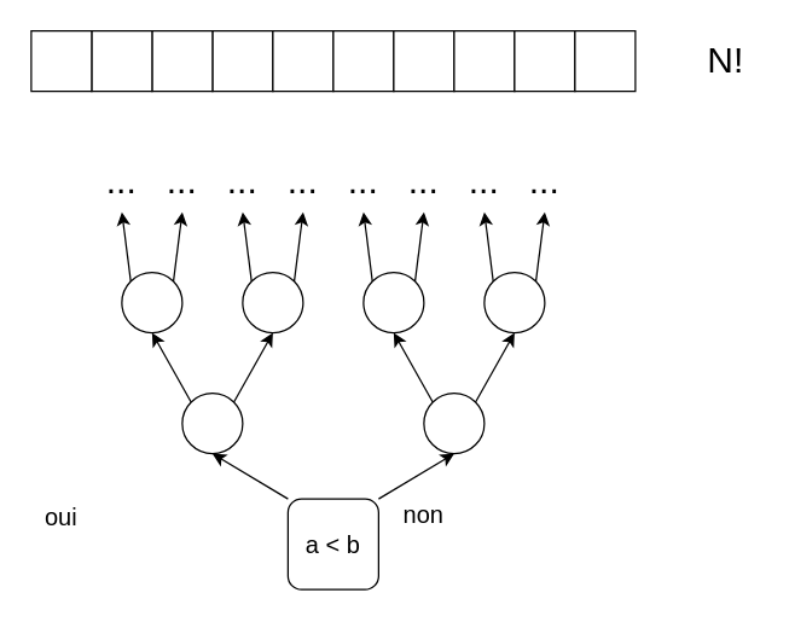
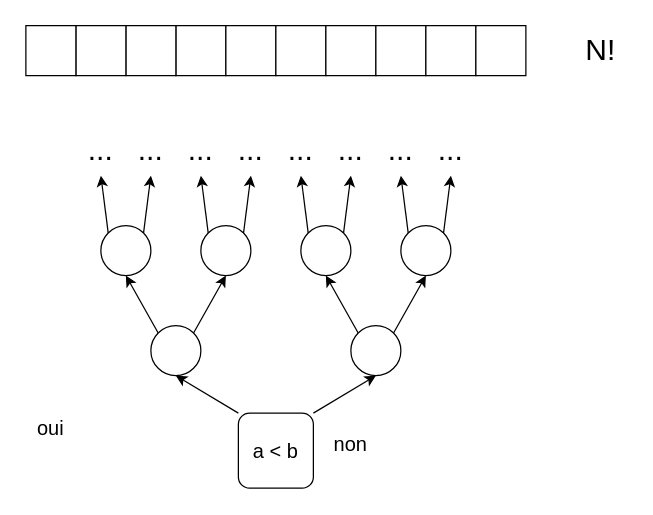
  <mxCell id="0" />
  <mxCell id="1" parent="0" />
  <mxCell id="2" value="" style="rounded=0;whiteSpace=wrap;html=1;" vertex="1" parent="1"><mxGeometry x="140" width="40" height="40" as="geometry" y="20" /></mxCell>
  <mxCell id="3" value="" style="rounded=0;whiteSpace=wrap;html=1;" vertex="1" parent="1"><mxGeometry x="180" width="40" height="40" as="geometry" y="20" /></mxCell>
  <mxCell id="4" value="" style="rounded=0;whiteSpace=wrap;html=1;" vertex="1" parent="1"><mxGeometry x="220" width="40" height="40" as="geometry" y="20" /></mxCell>
  <mxCell id="5" value="" style="rounded=0;whiteSpace=wrap;html=1;" vertex="1" parent="1"><mxGeometry x="260" width="40" height="40" as="geometry" y="20" /></mxCell>
  <mxCell id="6" value="&lt;font style=&quot;font-size: 16px&quot;&gt;a &amp;lt; b&lt;/font&gt;" style="whiteSpace=wrap;html=1;aspect=fixed;rounded=1;" vertex="1" parent="1"><mxGeometry x="190" y="330" width="60" height="60" as="geometry" /></mxCell>
  <mxCell id="7" value="" style="ellipse;whiteSpace=wrap;html=1;aspect=fixed;" vertex="1" parent="1"><mxGeometry x="120" y="260" width="40" height="40" as="geometry" /></mxCell>
  <mxCell id="8" value="" style="ellipse;whiteSpace=wrap;html=1;aspect=fixed;" vertex="1" parent="1"><mxGeometry x="80" y="180" width="40" height="40" as="geometry" /></mxCell>
  <mxCell id="9" value="" style="ellipse;whiteSpace=wrap;html=1;aspect=fixed;" vertex="1" parent="1"><mxGeometry x="160" y="180" width="40" height="40" as="geometry" /></mxCell>
  <mxCell id="10" value="" style="endArrow=classic;html=1;exitX=0;exitY=0;exitDx=0;exitDy=0;entryX=0.5;entryY=1;entryDx=0;entryDy=0;" edge="1" parent="1" source="6" target="7"><mxGeometry width="50" height="50" relative="1" as="geometry"><mxPoint x="330" y="450" as="sourcePoint" /><mxPoint x="380" y="400" as="targetPoint" /></mxGeometry></mxCell>
  <mxCell id="11" value="" style="endArrow=classic;html=1;exitX=1;exitY=0;exitDx=0;exitDy=0;entryX=0.5;entryY=1;entryDx=0;entryDy=0;" edge="1" parent="1" source="7" target="9"><mxGeometry width="50" height="50" relative="1" as="geometry"><mxPoint x="330" y="450" as="sourcePoint" /><mxPoint x="380" y="400" as="targetPoint" /></mxGeometry></mxCell>
  <mxCell id="12" value="" style="endArrow=classic;html=1;exitX=0;exitY=0;exitDx=0;exitDy=0;entryX=0.5;entryY=1;entryDx=0;entryDy=0;" edge="1" parent="1" source="7" target="8"><mxGeometry width="50" height="50" relative="1" as="geometry"><mxPoint x="330" y="450" as="sourcePoint" /><mxPoint x="380" y="400" as="targetPoint" /></mxGeometry></mxCell>
  <mxCell id="13" value="" style="ellipse;whiteSpace=wrap;html=1;aspect=fixed;" vertex="1" parent="1"><mxGeometry x="280" y="260" width="40" height="40" as="geometry" /></mxCell>
  <mxCell id="14" value="" style="ellipse;whiteSpace=wrap;html=1;aspect=fixed;" vertex="1" parent="1"><mxGeometry x="240" y="180" width="40" height="40" as="geometry" /></mxCell>
  <mxCell id="15" value="" style="ellipse;whiteSpace=wrap;html=1;aspect=fixed;" vertex="1" parent="1"><mxGeometry x="320" y="180" width="40" height="40" as="geometry" /></mxCell>
  <mxCell id="16" value="" style="endArrow=classic;html=1;exitX=1;exitY=0;exitDx=0;exitDy=0;entryX=0.5;entryY=1;entryDx=0;entryDy=0;" edge="1" parent="1" source="13" target="15"><mxGeometry width="50" height="50" relative="1" as="geometry"><mxPoint x="490" y="450" as="sourcePoint" /><mxPoint x="540" y="400" as="targetPoint" /></mxGeometry></mxCell>
  <mxCell id="17" value="" style="endArrow=classic;html=1;exitX=0;exitY=0;exitDx=0;exitDy=0;entryX=0.5;entryY=1;entryDx=0;entryDy=0;" edge="1" parent="1" source="13" target="14"><mxGeometry width="50" height="50" relative="1" as="geometry"><mxPoint x="490" y="450" as="sourcePoint" /><mxPoint x="540" y="400" as="targetPoint" /></mxGeometry></mxCell>
  <mxCell id="18" value="" style="endArrow=classic;html=1;exitX=1;exitY=0;exitDx=0;exitDy=0;entryX=0.5;entryY=1;entryDx=0;entryDy=0;" edge="1" parent="1" source="6" target="13"><mxGeometry width="50" height="50" relative="1" as="geometry"><mxPoint x="330" y="450" as="sourcePoint" /><mxPoint x="380" y="400" as="targetPoint" /></mxGeometry></mxCell>
  <mxCell id="19" value="" style="endArrow=classic;html=1;exitX=0;exitY=0;exitDx=0;exitDy=0;" edge="1" parent="1" source="8"><mxGeometry width="50" height="50" relative="1" as="geometry"><mxPoint x="330" y="250" as="sourcePoint" /><mxPoint x="80" y="140" as="targetPoint" /></mxGeometry></mxCell>
  <mxCell id="20" value="..." style="text;html=1;strokeColor=none;fillColor=none;align=center;verticalAlign=middle;whiteSpace=wrap;rounded=0;fontSize=24;" vertex="1" parent="1"><mxGeometry x="60" y="110" width="40" height="20" as="geometry" /></mxCell>
  <mxCell id="21" value="" style="endArrow=classic;html=1;fontSize=24;exitX=1;exitY=0;exitDx=0;exitDy=0;" edge="1" parent="1" source="8"><mxGeometry width="50" height="50" relative="1" as="geometry"><mxPoint x="330" y="250" as="sourcePoint" /><mxPoint x="120" y="140" as="targetPoint" /></mxGeometry></mxCell>
  <mxCell id="22" value="..." style="text;html=1;strokeColor=none;fillColor=none;align=center;verticalAlign=middle;whiteSpace=wrap;rounded=0;fontSize=24;" vertex="1" parent="1"><mxGeometry x="100" y="110" width="40" height="20" as="geometry" /></mxCell>
  <mxCell id="23" value="" style="endArrow=classic;html=1;exitX=0;exitY=0;exitDx=0;exitDy=0;" edge="1" parent="1"><mxGeometry width="50" height="50" relative="1" as="geometry"><mxPoint x="165.858" y="185.858" as="sourcePoint" /><mxPoint x="160" y="140" as="targetPoint" /></mxGeometry></mxCell>
  <mxCell id="24" value="..." style="text;html=1;strokeColor=none;fillColor=none;align=center;verticalAlign=middle;whiteSpace=wrap;rounded=0;fontSize=24;" vertex="1" parent="1"><mxGeometry x="140" y="110" width="40" height="20" as="geometry" /></mxCell>
  <mxCell id="25" value="" style="endArrow=classic;html=1;fontSize=24;exitX=1;exitY=0;exitDx=0;exitDy=0;" edge="1" parent="1"><mxGeometry width="50" height="50" relative="1" as="geometry"><mxPoint x="194.142" y="185.858" as="sourcePoint" /><mxPoint x="200" y="140" as="targetPoint" /></mxGeometry></mxCell>
  <mxCell id="26" value="..." style="text;html=1;strokeColor=none;fillColor=none;align=center;verticalAlign=middle;whiteSpace=wrap;rounded=0;fontSize=24;" vertex="1" parent="1"><mxGeometry x="180" y="110" width="40" height="20" as="geometry" /></mxCell>
  <mxCell id="27" value="" style="endArrow=classic;html=1;exitX=0;exitY=0;exitDx=0;exitDy=0;" edge="1" parent="1"><mxGeometry width="50" height="50" relative="1" as="geometry"><mxPoint x="245.858" y="185.858" as="sourcePoint" /><mxPoint x="240" y="140" as="targetPoint" /></mxGeometry></mxCell>
  <mxCell id="28" value="..." style="text;html=1;strokeColor=none;fillColor=none;align=center;verticalAlign=middle;whiteSpace=wrap;rounded=0;fontSize=24;" vertex="1" parent="1"><mxGeometry x="220" y="110" width="40" height="20" as="geometry" /></mxCell>
  <mxCell id="29" value="" style="endArrow=classic;html=1;fontSize=24;exitX=1;exitY=0;exitDx=0;exitDy=0;" edge="1" parent="1"><mxGeometry width="50" height="50" relative="1" as="geometry"><mxPoint x="274.142" y="185.858" as="sourcePoint" /><mxPoint x="280" y="140" as="targetPoint" /></mxGeometry></mxCell>
  <mxCell id="30" value="..." style="text;html=1;strokeColor=none;fillColor=none;align=center;verticalAlign=middle;whiteSpace=wrap;rounded=0;fontSize=24;" vertex="1" parent="1"><mxGeometry x="260" y="110" width="40" height="20" as="geometry" /></mxCell>
  <mxCell id="31" value="" style="endArrow=classic;html=1;exitX=0;exitY=0;exitDx=0;exitDy=0;" edge="1" parent="1"><mxGeometry width="50" height="50" relative="1" as="geometry"><mxPoint x="325.858" y="185.858" as="sourcePoint" /><mxPoint x="320" y="140" as="targetPoint" /></mxGeometry></mxCell>
  <mxCell id="32" value="..." style="text;html=1;strokeColor=none;fillColor=none;align=center;verticalAlign=middle;whiteSpace=wrap;rounded=0;fontSize=24;" vertex="1" parent="1"><mxGeometry x="300" y="110" width="40" height="20" as="geometry" /></mxCell>
  <mxCell id="33" value="" style="endArrow=classic;html=1;fontSize=24;exitX=1;exitY=0;exitDx=0;exitDy=0;" edge="1" parent="1"><mxGeometry width="50" height="50" relative="1" as="geometry"><mxPoint x="354.142" y="185.858" as="sourcePoint" /><mxPoint x="360" y="140" as="targetPoint" /></mxGeometry></mxCell>
  <mxCell id="34" value="..." style="text;html=1;strokeColor=none;fillColor=none;align=center;verticalAlign=middle;whiteSpace=wrap;rounded=0;fontSize=24;" vertex="1" parent="1"><mxGeometry x="340" y="110" width="40" height="20" as="geometry" /></mxCell>
  <mxCell id="35" value="" style="rounded=0;whiteSpace=wrap;html=1;" vertex="1" parent="1"><mxGeometry x="300" width="40" height="40" as="geometry" y="20" /></mxCell>
  <mxCell id="36" value="" style="rounded=0;whiteSpace=wrap;html=1;" vertex="1" parent="1"><mxGeometry x="340" width="40" height="40" as="geometry" y="20" /></mxCell>
  <mxCell id="37" value="" style="rounded=0;whiteSpace=wrap;html=1;" vertex="1" parent="1"><mxGeometry x="380" width="40" height="40" as="geometry" y="20" /></mxCell>
  <mxCell id="38" value="" style="rounded=0;whiteSpace=wrap;html=1;" vertex="1" parent="1"><mxGeometry x="100" width="40" height="40" as="geometry" y="20" /></mxCell>
  <mxCell id="39" value="" style="rounded=0;whiteSpace=wrap;html=1;" vertex="1" parent="1"><mxGeometry x="60" width="40" height="40" as="geometry" y="20" /></mxCell>
  <mxCell id="40" value="" style="rounded=0;whiteSpace=wrap;html=1;" vertex="1" parent="1"><mxGeometry x="20" width="40" height="40" as="geometry" y="20" /></mxCell>
  <mxCell id="41" value="N!" style="text;html=1;strokeColor=none;fillColor=none;align=center;verticalAlign=middle;whiteSpace=wrap;rounded=0;fontSize=24;" vertex="1" parent="1"><mxGeometry x="460" y="30" width="40" height="20" as="geometry" /></mxCell>
  <mxCell id="42" value="&lt;font style=&quot;font-size: 16px&quot;&gt;oui&lt;/font&gt;" style="text;html=1;strokeColor=none;fillColor=none;align=center;verticalAlign=middle;whiteSpace=wrap;rounded=0;fontSize=24;" vertex="1" parent="1"><mxGeometry x="20" y="330" width="40" height="20" as="geometry" /></mxCell>
- <mxCell id="43" value="non" style="text;html=1;strokeColor=none;fillColor=none;align=center;verticalAlign=middle;whiteSpace=wrap;rounded=0;fontSize=16;" vertex="1" parent="1"><mxGeometry x="260" y="330" width="40" height="20" as="geometry" /></mxCell>
+ <mxCell id="43" value="non" style="text;html=1;strokeColor=none;fillColor=none;align=center;verticalAlign=middle;whiteSpace=wrap;rounded=0;fontSize=16;" vertex="1" parent="1"><mxGeometry x="260" y="345" width="40" height="20" as="geometry" /></mxCell>
